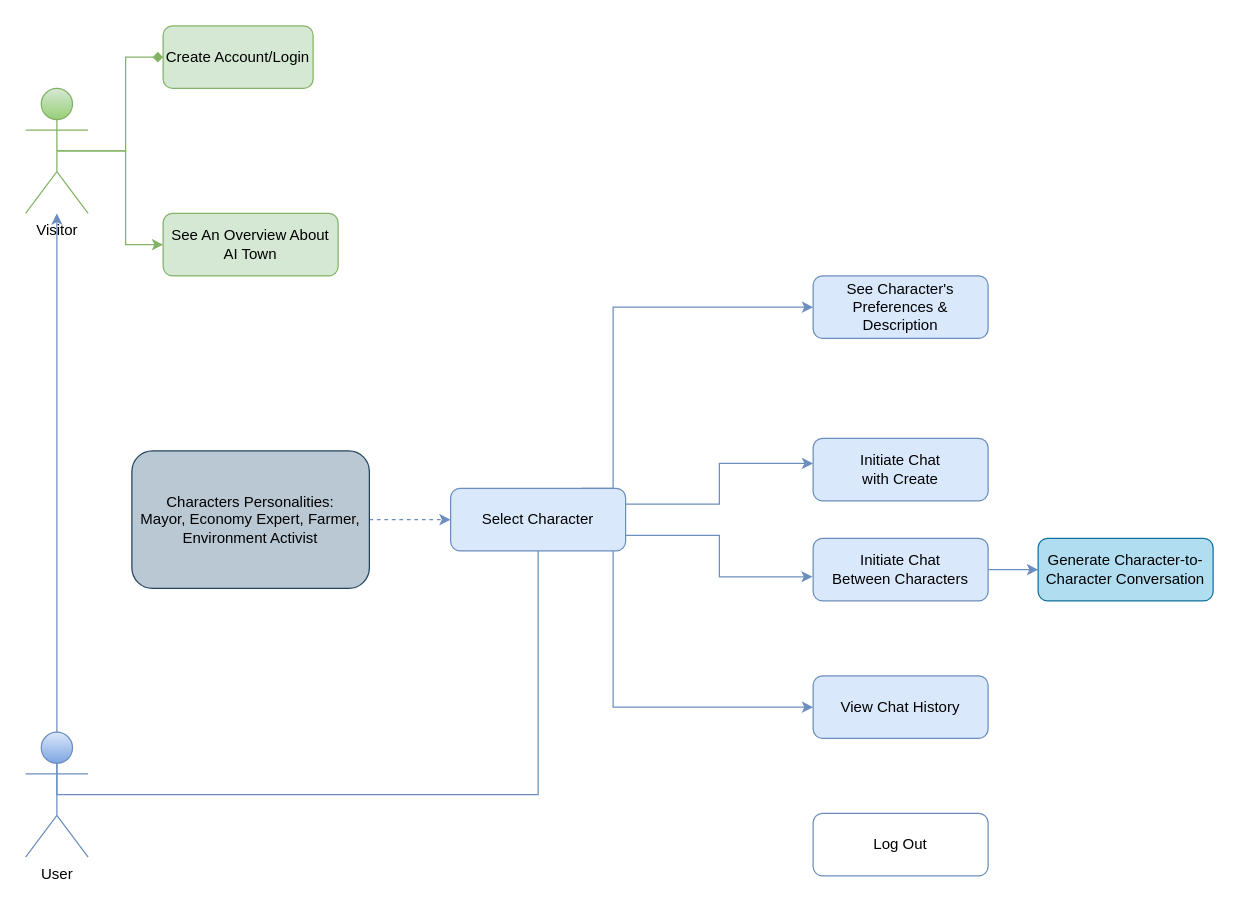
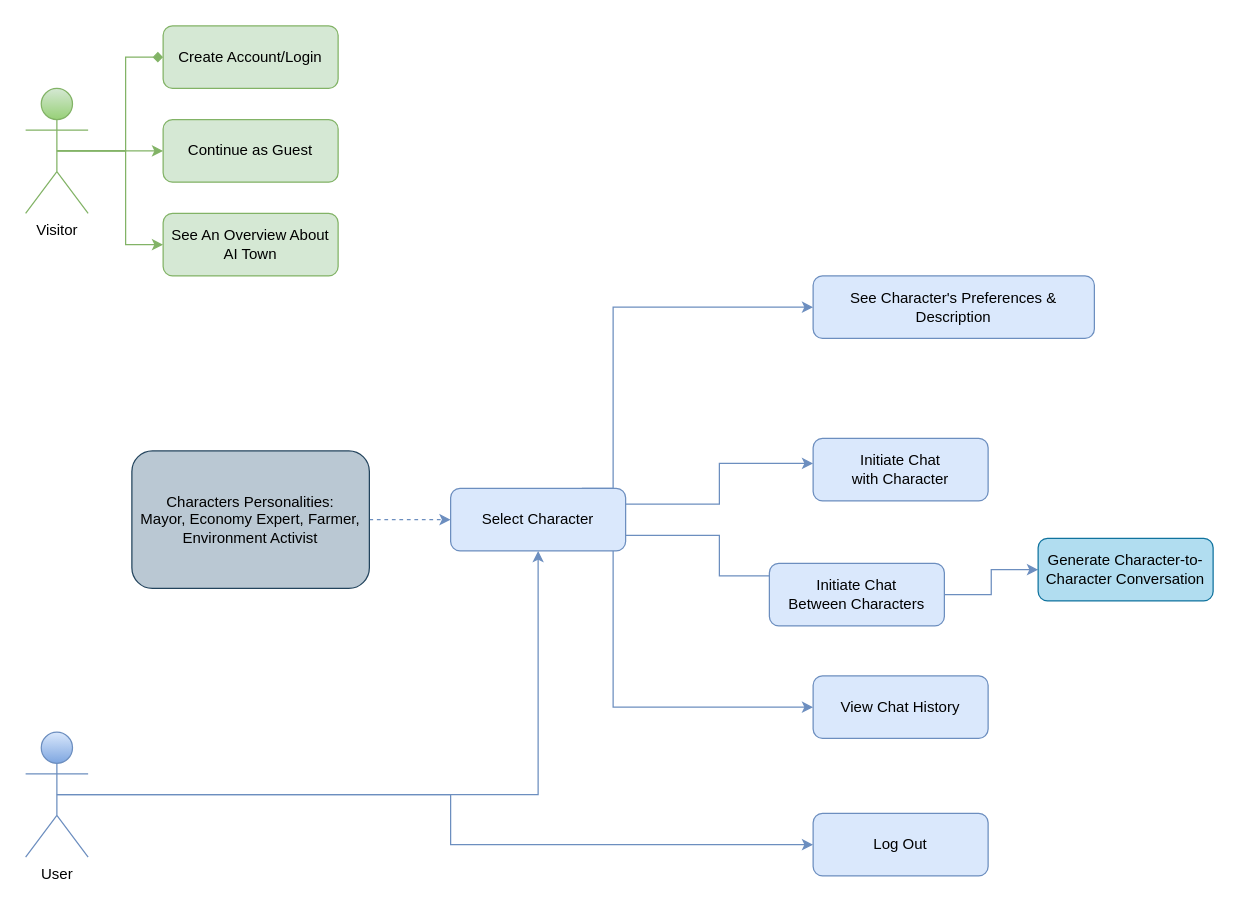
  <mxCell id="0" />
  <mxCell id="1" parent="0" />
- <mxCell id="2" style="edgeStyle=orthogonalEdgeStyle;rounded=0;orthogonalLoop=1;jettySize=auto;html=1;exitX=0.5;exitY=0.5;exitDx=0;exitDy=0;exitPerimeter=0;fillColor=#dae8fc;strokeColor=#6c8ebf;endArrow=none;" parent="1" source="4" target="8" edge="1"><mxGeometry relative="1" as="geometry"><mxPoint x="340" y="635" as="targetPoint" /></mxGeometry></mxCell>
- <mxCell id="3" style="edgeStyle=orthogonalEdgeStyle;rounded=0;orthogonalLoop=1;jettySize=auto;html=1;exitX=0.5;exitY=0.5;exitDx=0;exitDy=0;exitPerimeter=0;fillColor=#dae8fc;strokeColor=#6c8ebf;" edge="1" parent="1" source="4" target="18"><mxGeometry relative="1" as="geometry" /></mxCell>
+ <mxCell id="2" style="edgeStyle=orthogonalEdgeStyle;rounded=0;orthogonalLoop=1;jettySize=auto;html=1;exitX=0.5;exitY=0.5;exitDx=0;exitDy=0;exitPerimeter=0;fillColor=#dae8fc;strokeColor=#6c8ebf;" parent="1" source="4" target="8" edge="1"><mxGeometry relative="1" as="geometry"><mxPoint x="340" y="635" as="targetPoint" /></mxGeometry></mxCell>
+ <mxCell id="3" style="edgeStyle=orthogonalEdgeStyle;rounded=0;orthogonalLoop=1;jettySize=auto;html=1;exitX=0.5;exitY=0.5;exitDx=0;exitDy=0;exitPerimeter=0;entryX=0;entryY=0.5;entryDx=0;entryDy=0;fillColor=#dae8fc;strokeColor=#6c8ebf;" edge="1" parent="1" source="4" target="24"><mxGeometry relative="1" as="geometry" /></mxCell>
  <mxCell id="4" value="User" style="shape=umlActor;verticalLabelPosition=bottom;verticalAlign=top;html=1;outlineConnect=0;fillColor=#dae8fc;gradientColor=#7ea6e0;strokeColor=#6c8ebf;" parent="1" vertex="1"><mxGeometry x="20" y="585" width="50" height="100" as="geometry" /></mxCell>
  <mxCell id="5" style="edgeStyle=orthogonalEdgeStyle;rounded=0;orthogonalLoop=1;jettySize=auto;html=1;exitX=0.75;exitY=0;exitDx=0;exitDy=0;fillColor=#dae8fc;strokeColor=#6c8ebf;" parent="1" source="8" target="22" edge="1"><mxGeometry relative="1" as="geometry"><Array as="points"><mxPoint x="490" y="390" /><mxPoint x="490" y="245" /></Array></mxGeometry></mxCell>
  <mxCell id="6" style="edgeStyle=orthogonalEdgeStyle;rounded=0;orthogonalLoop=1;jettySize=auto;html=1;exitX=1;exitY=0.25;exitDx=0;exitDy=0;fillColor=#dae8fc;strokeColor=#6c8ebf;" parent="1" source="8" edge="1"><mxGeometry relative="1" as="geometry"><mxPoint x="650" y="370" as="targetPoint" /><Array as="points"><mxPoint x="575" y="403" /><mxPoint x="575" y="370" /><mxPoint x="650" y="370" /></Array></mxGeometry></mxCell>
  <mxCell id="7" style="edgeStyle=orthogonalEdgeStyle;rounded=0;orthogonalLoop=1;jettySize=auto;html=1;exitX=1;exitY=0.75;exitDx=0;exitDy=0;entryX=-0.003;entryY=0.614;entryDx=0;entryDy=0;fillColor=#dae8fc;strokeColor=#6c8ebf;entryPerimeter=0;" parent="1" source="8" target="11" edge="1"><mxGeometry relative="1" as="geometry"><Array as="points"><mxPoint x="575" y="428" /><mxPoint x="575" y="460" /><mxPoint x="650" y="460" /></Array></mxGeometry></mxCell>
  <mxCell id="8" value="Select Character" style="rounded=1;whiteSpace=wrap;html=1;fillColor=#dae8fc;strokeColor=#6c8ebf;" parent="1" vertex="1"><mxGeometry x="360" y="390" width="140" height="50" as="geometry" /></mxCell>
- <mxCell id="9" value="Initiate Chat&lt;div&gt;with Create&lt;/div&gt;" style="rounded=1;whiteSpace=wrap;html=1;fillColor=#dae8fc;strokeColor=#6c8ebf;" parent="1" vertex="1"><mxGeometry x="650" y="350" width="140" height="50" as="geometry" /></mxCell>
+ <mxCell id="9" value="Initiate Chat&lt;div&gt;with Character&lt;/div&gt;" style="rounded=1;whiteSpace=wrap;html=1;fillColor=#dae8fc;strokeColor=#6c8ebf;" parent="1" vertex="1"><mxGeometry x="650" y="350" width="140" height="50" as="geometry" /></mxCell>
  <mxCell id="10" style="edgeStyle=orthogonalEdgeStyle;rounded=0;orthogonalLoop=1;jettySize=auto;html=1;exitX=1;exitY=0.5;exitDx=0;exitDy=0;entryX=0;entryY=0.5;entryDx=0;entryDy=0;fillColor=#dae8fc;strokeColor=#6c8ebf;" parent="1" source="11" target="13" edge="1"><mxGeometry relative="1" as="geometry" /></mxCell>
- <mxCell id="11" value="Initiate Chat&lt;div&gt;Between Characters&lt;/div&gt;" style="rounded=1;whiteSpace=wrap;html=1;fillColor=#dae8fc;strokeColor=#6c8ebf;" parent="1" vertex="1"><mxGeometry x="650" y="430" width="140" height="50" as="geometry" /></mxCell>
+ <mxCell id="11" value="Initiate Chat&lt;div&gt;Between Characters&lt;/div&gt;" style="rounded=1;whiteSpace=wrap;html=1;fillColor=#dae8fc;strokeColor=#6c8ebf;" parent="1" vertex="1"><mxGeometry x="615" y="450" width="140" height="50" as="geometry" /></mxCell>
  <mxCell id="12" value="View Chat History" style="rounded=1;whiteSpace=wrap;html=1;fillColor=#dae8fc;strokeColor=#6c8ebf;" parent="1" vertex="1"><mxGeometry x="650" y="540" width="140" height="50" as="geometry" /></mxCell>
  <mxCell id="13" value="Generate Character-to-Character Conversation" style="rounded=1;whiteSpace=wrap;html=1;fillColor=#b1ddf0;strokeColor=#10739e;" parent="1" vertex="1"><mxGeometry x="830" y="430" width="140" height="50" as="geometry" /></mxCell>
  <mxCell id="14" style="edgeStyle=orthogonalEdgeStyle;rounded=0;orthogonalLoop=1;jettySize=auto;html=1;exitX=1;exitY=0.5;exitDx=0;exitDy=0;fillColor=#dae8fc;strokeColor=#6c8ebf;dashed=1;" parent="1" source="15" target="8" edge="1"><mxGeometry relative="1" as="geometry" /></mxCell>
  <mxCell id="15" value="Characters Personalities:&lt;div&gt;Mayor, Economy Expert, Farmer, Environment Activist&lt;/div&gt;" style="rounded=1;whiteSpace=wrap;html=1;fillColor=#bac8d3;strokeColor=#23445d;" parent="1" vertex="1"><mxGeometry x="105" y="360" width="190" height="110" as="geometry" /></mxCell>
+ <mxCell id="16" style="edgeStyle=orthogonalEdgeStyle;rounded=0;orthogonalLoop=1;jettySize=auto;html=1;exitX=0.5;exitY=0.5;exitDx=0;exitDy=0;exitPerimeter=0;entryX=0;entryY=0.5;entryDx=0;entryDy=0;fillColor=#d5e8d4;strokeColor=#82b366;" parent="1" source="18" target="19" edge="1"><mxGeometry relative="1" as="geometry" /></mxCell>
  <mxCell id="17" style="edgeStyle=orthogonalEdgeStyle;rounded=0;orthogonalLoop=1;jettySize=auto;html=1;exitX=0.5;exitY=0.5;exitDx=0;exitDy=0;exitPerimeter=0;entryX=0;entryY=0.5;entryDx=0;entryDy=0;fillColor=#d5e8d4;strokeColor=#82b366;" parent="1" source="18" target="25" edge="1"><mxGeometry relative="1" as="geometry" /></mxCell>
  <mxCell id="18" value="Visitor" style="shape=umlActor;verticalLabelPosition=bottom;verticalAlign=top;html=1;outlineConnect=0;fillColor=#d5e8d4;gradientColor=#97d077;strokeColor=#82b366;" parent="1" vertex="1"><mxGeometry x="20" y="70" width="50" height="100" as="geometry" /></mxCell>
- <mxCell id="20" value="Create Account/Login" style="rounded=1;whiteSpace=wrap;html=1;fillColor=#d5e8d4;strokeColor=#82b366;" parent="1" vertex="1"><mxGeometry x="130" y="20" width="120" height="50" as="geometry" /></mxCell>
+ <mxCell id="19" value="Continue as Guest" style="rounded=1;whiteSpace=wrap;html=1;fillColor=#d5e8d4;strokeColor=#82b366;" parent="1" vertex="1"><mxGeometry x="130" y="95" width="140" height="50" as="geometry" /></mxCell>
+ <mxCell id="20" value="Create Account/Login" style="rounded=1;whiteSpace=wrap;html=1;fillColor=#d5e8d4;strokeColor=#82b366;" parent="1" vertex="1"><mxGeometry x="130" y="20" width="140" height="50" as="geometry" /></mxCell>
  <mxCell id="21" style="edgeStyle=orthogonalEdgeStyle;rounded=0;orthogonalLoop=1;jettySize=auto;html=1;exitX=0.5;exitY=0.5;exitDx=0;exitDy=0;exitPerimeter=0;entryX=0;entryY=0.5;entryDx=0;entryDy=0;fillColor=#d5e8d4;strokeColor=#82b366;endArrow=diamond;" parent="1" source="18" target="20" edge="1"><mxGeometry relative="1" as="geometry" /></mxCell>
- <mxCell id="22" value="See Character's Preferences &amp;amp; Description" style="rounded=1;whiteSpace=wrap;html=1;fillColor=#dae8fc;strokeColor=#6c8ebf;" parent="1" vertex="1"><mxGeometry x="650" y="220" width="140" height="50" as="geometry" /></mxCell>
+ <mxCell id="22" value="See Character's Preferences &amp;amp; Description" style="rounded=1;whiteSpace=wrap;html=1;fillColor=#dae8fc;strokeColor=#6c8ebf;" parent="1" vertex="1"><mxGeometry x="650" y="220" width="225" height="50" as="geometry" /></mxCell>
  <mxCell id="23" style="edgeStyle=orthogonalEdgeStyle;rounded=0;orthogonalLoop=1;jettySize=auto;html=1;fillColor=#dae8fc;strokeColor=#6c8ebf;" parent="1" edge="1"><mxGeometry relative="1" as="geometry"><mxPoint x="490" y="440" as="sourcePoint" /><mxPoint x="650" y="565" as="targetPoint" /><Array as="points"><mxPoint x="490" y="565" /><mxPoint x="650" y="565" /></Array></mxGeometry></mxCell>
- <mxCell id="24" value="Log Out" style="rounded=1;whiteSpace=wrap;html=1;fillColor=#ffffff;strokeColor=#6c8ebf;" parent="1" vertex="1"><mxGeometry x="650" y="650" width="140" height="50" as="geometry" /></mxCell>
+ <mxCell id="24" value="Log Out" style="rounded=1;whiteSpace=wrap;html=1;fillColor=#dae8fc;strokeColor=#6c8ebf;" parent="1" vertex="1"><mxGeometry x="650" y="650" width="140" height="50" as="geometry" /></mxCell>
  <mxCell id="25" value="See An Overview About AI Town" style="rounded=1;whiteSpace=wrap;html=1;fillColor=#d5e8d4;strokeColor=#82b366;" parent="1" vertex="1"><mxGeometry x="130" y="170" width="140" height="50" as="geometry" /></mxCell>
